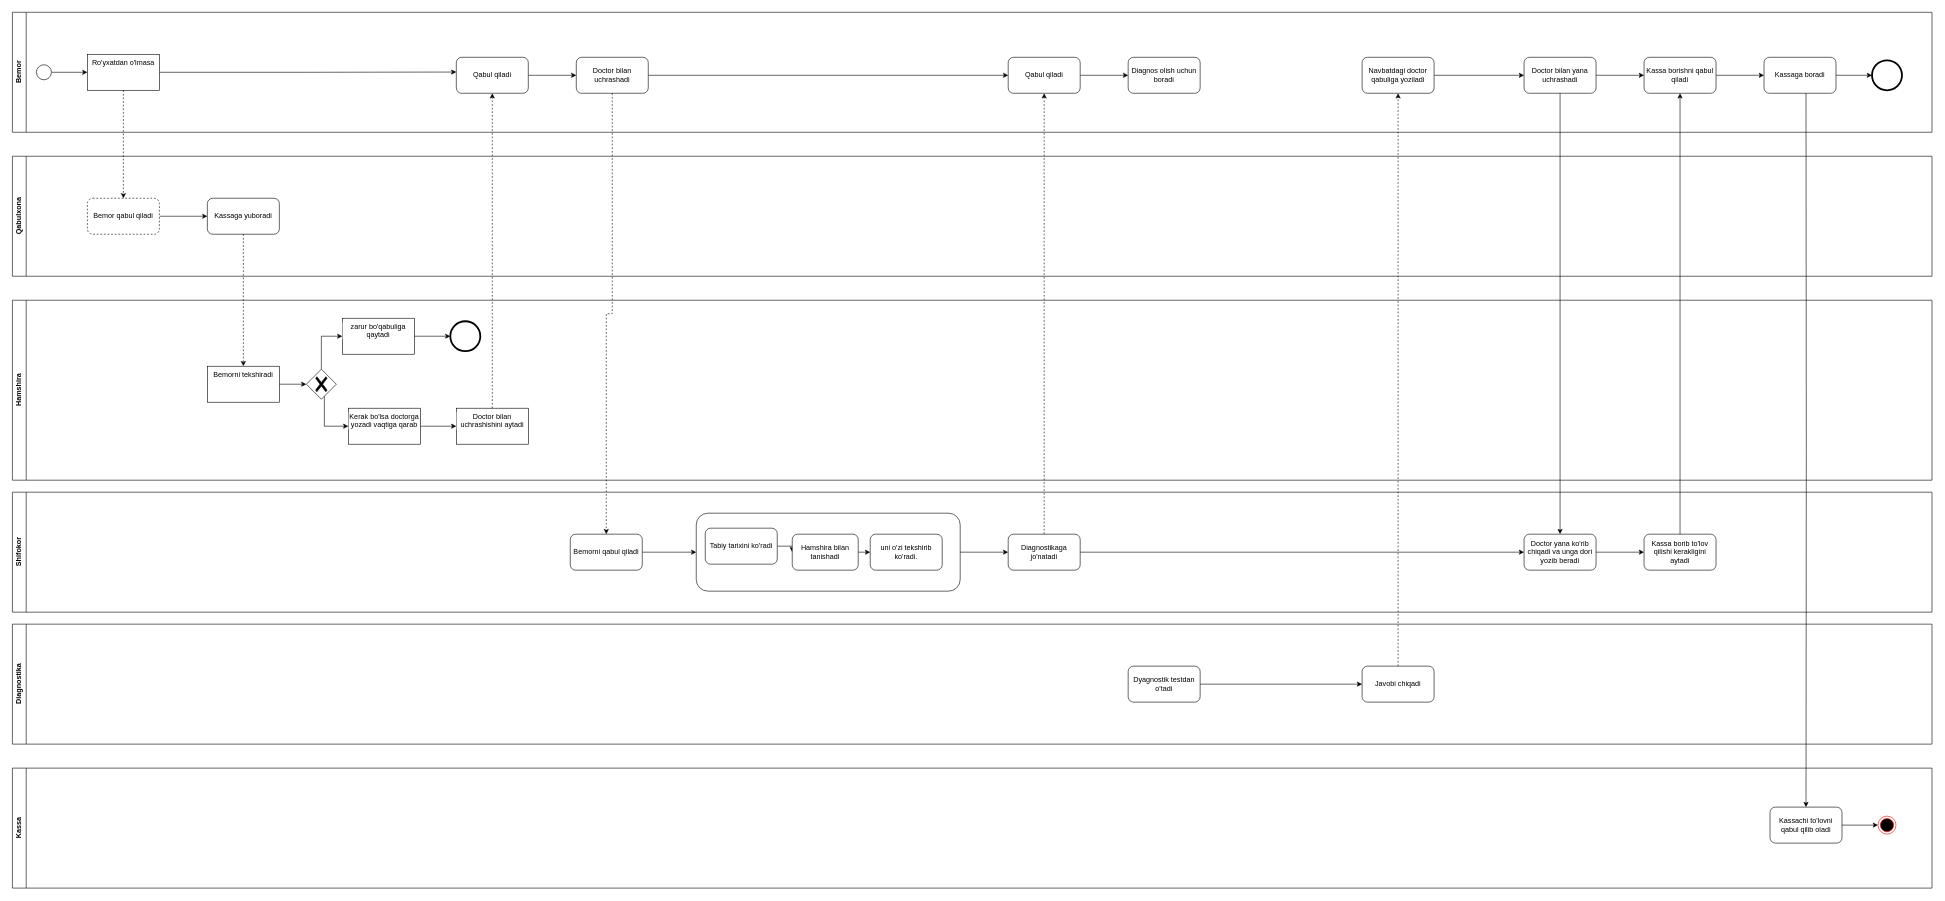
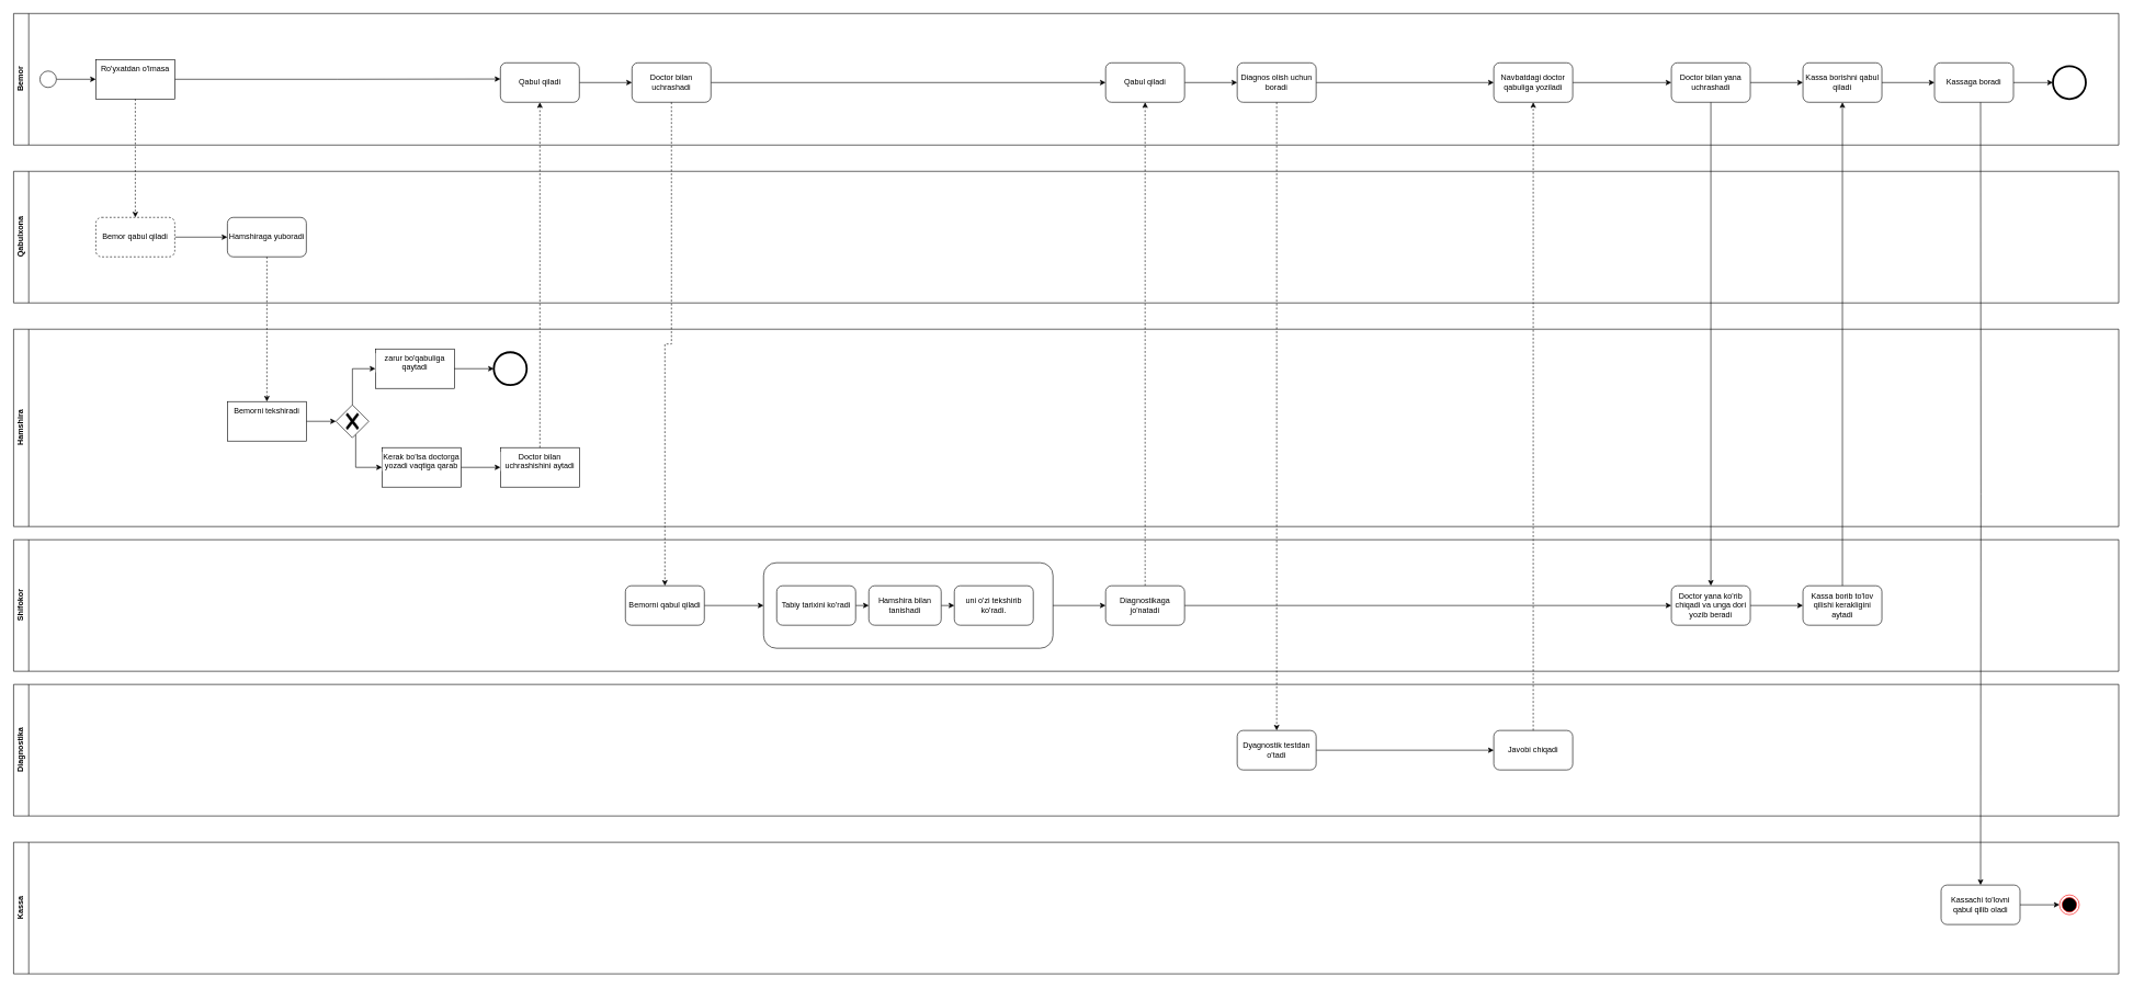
  <mxCell id="0" />
  <mxCell id="1" parent="0" />
  <mxCell id="2" value="Bemor" style="swimlane;horizontal=0;whiteSpace=wrap;html=1;" parent="1" vertex="1"><mxGeometry width="3200" height="200" as="geometry" x="20" y="20" /></mxCell>
  <mxCell id="3" value="" style="edgeStyle=orthogonalEdgeStyle;rounded=0;orthogonalLoop=1;jettySize=auto;html=1;" parent="2" source="4" target="6" edge="1"><mxGeometry relative="1" as="geometry" /></mxCell>
  <mxCell id="4" value="" style="points=[[0.145,0.145,0],[0.5,0,0],[0.855,0.145,0],[1,0.5,0],[0.855,0.855,0],[0.5,1,0],[0.145,0.855,0],[0,0.5,0]];shape=mxgraph.bpmn.event;html=1;verticalLabelPosition=bottom;labelBackgroundColor=#ffffff;verticalAlign=top;align=center;perimeter=ellipsePerimeter;outlineConnect=0;aspect=fixed;outline=standard;symbol=general;" parent="2" vertex="1"><mxGeometry x="40" y="87.5" width="25" height="25" as="geometry" /></mxCell>
  <mxCell id="5" style="edgeStyle=orthogonalEdgeStyle;rounded=0;orthogonalLoop=1;jettySize=auto;html=1;exitX=1;exitY=0.5;exitDx=0;exitDy=0;entryX=0;entryY=0.41;entryDx=0;entryDy=0;entryPerimeter=0;" parent="2" source="6" target="8" edge="1"><mxGeometry relative="1" as="geometry"><mxPoint x="750" y="99.615" as="targetPoint" /></mxGeometry></mxCell>
  <mxCell id="6" value="Ro'yxatdan o'lmasa" style="whiteSpace=wrap;html=1;verticalAlign=top;labelBackgroundColor=#ffffff;" parent="2" vertex="1"><mxGeometry x="125" y="70" width="120" height="60" as="geometry" /></mxCell>
  <mxCell id="7" value="" style="edgeStyle=orthogonalEdgeStyle;rounded=0;orthogonalLoop=1;jettySize=auto;html=1;" parent="2" source="8" target="10" edge="1"><mxGeometry relative="1" as="geometry" /></mxCell>
  <mxCell id="8" value="Qabul qiladi" style="rounded=1;whiteSpace=wrap;html=1;" parent="2" vertex="1"><mxGeometry x="740" y="75" width="120" height="60" as="geometry" /></mxCell>
  <mxCell id="9" value="" style="edgeStyle=orthogonalEdgeStyle;rounded=0;orthogonalLoop=1;jettySize=auto;html=1;" parent="2" source="10" target="12" edge="1"><mxGeometry relative="1" as="geometry" /></mxCell>
  <mxCell id="10" value="Doctor bilan uchrashadi" style="whiteSpace=wrap;html=1;rounded=1;" parent="2" vertex="1"><mxGeometry x="940" y="75" width="120" height="60" as="geometry" /></mxCell>
  <mxCell id="11" value="" style="edgeStyle=orthogonalEdgeStyle;rounded=0;orthogonalLoop=1;jettySize=auto;html=1;" parent="2" source="12" target="14" edge="1"><mxGeometry relative="1" as="geometry" /></mxCell>
  <mxCell id="12" value="Qabul qiladi" style="whiteSpace=wrap;html=1;rounded=1;" parent="2" vertex="1"><mxGeometry x="1660" y="75" width="120" height="60" as="geometry" /></mxCell>
+ <mxCell id="13" style="edgeStyle=orthogonalEdgeStyle;rounded=0;orthogonalLoop=1;jettySize=auto;html=1;exitX=1;exitY=0.5;exitDx=0;exitDy=0;entryX=0;entryY=0.5;entryDx=0;entryDy=0;" parent="2" source="14" target="16" edge="1"><mxGeometry relative="1" as="geometry"><mxPoint x="2240" y="105.333" as="targetPoint" /></mxGeometry></mxCell>
  <mxCell id="14" value="Diagnos olish uchun boradi" style="whiteSpace=wrap;html=1;rounded=1;" parent="2" vertex="1"><mxGeometry x="1860" y="75" width="120" height="60" as="geometry" /></mxCell>
  <mxCell id="15" value="" style="edgeStyle=orthogonalEdgeStyle;rounded=0;orthogonalLoop=1;jettySize=auto;html=1;" parent="2" source="16" target="18" edge="1"><mxGeometry relative="1" as="geometry" /></mxCell>
  <mxCell id="16" value="Navbatdagi doctor qabuliga yoziladi" style="rounded=1;whiteSpace=wrap;html=1;" parent="2" vertex="1"><mxGeometry x="2250" y="75" width="120" height="60" as="geometry" /></mxCell>
  <mxCell id="17" value="" style="edgeStyle=orthogonalEdgeStyle;rounded=0;orthogonalLoop=1;jettySize=auto;html=1;" parent="2" source="18" target="20" edge="1"><mxGeometry relative="1" as="geometry" /></mxCell>
  <mxCell id="18" value="Doctor bilan yana uchrashadi" style="whiteSpace=wrap;html=1;rounded=1;" parent="2" vertex="1"><mxGeometry x="2520" y="75" width="120" height="60" as="geometry" /></mxCell>
  <mxCell id="19" value="" style="edgeStyle=orthogonalEdgeStyle;rounded=0;orthogonalLoop=1;jettySize=auto;html=1;" parent="2" source="20" target="22" edge="1"><mxGeometry relative="1" as="geometry" /></mxCell>
  <mxCell id="20" value="Kassa borishni qabul qiladi" style="whiteSpace=wrap;html=1;rounded=1;" parent="2" vertex="1"><mxGeometry x="2720" y="75" width="120" height="60" as="geometry" /></mxCell>
  <mxCell id="21" style="edgeStyle=orthogonalEdgeStyle;rounded=0;orthogonalLoop=1;jettySize=auto;html=1;entryX=0;entryY=0.5;entryDx=0;entryDy=0;entryPerimeter=0;" edge="1" parent="2" source="22" target="23"><mxGeometry relative="1" as="geometry"><mxPoint x="3100" y="105" as="targetPoint" /></mxGeometry></mxCell>
  <mxCell id="22" value="Kassaga boradi" style="whiteSpace=wrap;html=1;rounded=1;" parent="2" vertex="1"><mxGeometry x="2920" y="75" width="120" height="60" as="geometry" /></mxCell>
  <mxCell id="23" value="" style="points=[[0.145,0.145,0],[0.5,0,0],[0.855,0.145,0],[1,0.5,0],[0.855,0.855,0],[0.5,1,0],[0.145,0.855,0],[0,0.5,0]];shape=mxgraph.bpmn.event;html=1;verticalLabelPosition=bottom;labelBackgroundColor=#ffffff;verticalAlign=top;align=center;perimeter=ellipsePerimeter;outlineConnect=0;aspect=fixed;outline=end;symbol=terminate2;" vertex="1" parent="2"><mxGeometry x="3100" y="80" width="50" height="50" as="geometry" /></mxCell>
  <mxCell id="24" value="Hamshira" style="swimlane;horizontal=0;whiteSpace=wrap;html=1;" parent="1" vertex="1"><mxGeometry y="500" width="3200" height="300" as="geometry" x="20" /></mxCell>
  <mxCell id="25" style="edgeStyle=orthogonalEdgeStyle;rounded=0;orthogonalLoop=1;jettySize=auto;html=1;exitX=1;exitY=0.5;exitDx=0;exitDy=0;" parent="24" source="26" target="29" edge="1"><mxGeometry relative="1" as="geometry" /></mxCell>
  <mxCell id="26" value="Bemorni tekshiradi" style="whiteSpace=wrap;html=1;verticalAlign=top;labelBackgroundColor=#ffffff;" parent="24" vertex="1"><mxGeometry x="325" y="110" width="120" height="60" as="geometry" /></mxCell>
  <mxCell id="27" value="" style="edgeStyle=orthogonalEdgeStyle;rounded=0;orthogonalLoop=1;jettySize=auto;html=1;" parent="24" source="29" target="30" edge="1"><mxGeometry relative="1" as="geometry"><Array as="points"><mxPoint x="515" y="60" /></Array></mxGeometry></mxCell>
  <mxCell id="28" value="" style="edgeStyle=orthogonalEdgeStyle;rounded=0;orthogonalLoop=1;jettySize=auto;html=1;" parent="24" source="29" target="33" edge="1"><mxGeometry relative="1" as="geometry"><Array as="points"><mxPoint x="520" y="210" /></Array></mxGeometry></mxCell>
  <mxCell id="29" value="" style="points=[[0.25,0.25,0],[0.5,0,0],[0.75,0.25,0],[1,0.5,0],[0.75,0.75,0],[0.5,1,0],[0.25,0.75,0],[0,0.5,0]];shape=mxgraph.bpmn.gateway2;html=1;verticalLabelPosition=bottom;labelBackgroundColor=#ffffff;verticalAlign=top;align=center;perimeter=rhombusPerimeter;outlineConnect=0;outline=none;symbol=none;gwType=exclusive;" parent="24" vertex="1"><mxGeometry x="490" y="115" width="50" height="50" as="geometry" /></mxCell>
  <mxCell id="30" value="zarur bo'qabuliga qaytadi" style="whiteSpace=wrap;html=1;verticalAlign=top;labelBackgroundColor=#ffffff;" parent="24" vertex="1"><mxGeometry x="550" y="30" width="120" height="60" as="geometry" /></mxCell>
  <mxCell id="31" style="edgeStyle=orthogonalEdgeStyle;rounded=0;orthogonalLoop=1;jettySize=auto;html=1;exitX=1;exitY=0.5;exitDx=0;exitDy=0;entryX=0;entryY=0.5;entryDx=0;entryDy=0;entryPerimeter=0;" parent="24" source="30" target="35" edge="1"><mxGeometry relative="1" as="geometry"><mxPoint x="730" y="60" as="targetPoint" /></mxGeometry></mxCell>
  <mxCell id="32" value="" style="edgeStyle=orthogonalEdgeStyle;rounded=0;orthogonalLoop=1;jettySize=auto;html=1;" parent="24" source="33" target="34" edge="1"><mxGeometry relative="1" as="geometry" /></mxCell>
  <mxCell id="33" value="Kerak bo'lsa doctorga yozadi vaqtiga qarab" style="whiteSpace=wrap;html=1;verticalAlign=top;labelBackgroundColor=#ffffff;" parent="24" vertex="1"><mxGeometry x="560" y="180" width="120" height="60" as="geometry" /></mxCell>
  <mxCell id="34" value="Doctor bilan uchrashishini aytadi" style="whiteSpace=wrap;html=1;verticalAlign=top;labelBackgroundColor=#ffffff;" parent="24" vertex="1"><mxGeometry x="740" y="180" width="120" height="60" as="geometry" /></mxCell>
  <mxCell id="35" value="" style="points=[[0.145,0.145,0],[0.5,0,0],[0.855,0.145,0],[1,0.5,0],[0.855,0.855,0],[0.5,1,0],[0.145,0.855,0],[0,0.5,0]];shape=mxgraph.bpmn.event;html=1;verticalLabelPosition=bottom;labelBackgroundColor=#ffffff;verticalAlign=top;align=center;perimeter=ellipsePerimeter;outlineConnect=0;aspect=fixed;outline=end;symbol=terminate2;" parent="24" vertex="1"><mxGeometry x="730" y="35" width="50" height="50" as="geometry" /></mxCell>
  <mxCell id="36" value="Shifokor" style="swimlane;horizontal=0;whiteSpace=wrap;html=1;" parent="1" vertex="1"><mxGeometry y="820" width="3200" height="200" as="geometry" x="20" /></mxCell>
  <mxCell id="37" value="" style="edgeStyle=orthogonalEdgeStyle;rounded=0;orthogonalLoop=1;jettySize=auto;html=1;" parent="36" source="38" target="39" edge="1"><mxGeometry relative="1" as="geometry" /></mxCell>
  <mxCell id="38" value="Bemorni qabul qiladi" style="rounded=1;whiteSpace=wrap;html=1;" parent="36" vertex="1"><mxGeometry x="930" y="70" width="120" height="60" as="geometry" /></mxCell>
  <mxCell id="39" value="" style="whiteSpace=wrap;html=1;rounded=1;" parent="36" vertex="1"><mxGeometry x="1140" y="35" width="440" height="130" as="geometry" /></mxCell>
  <mxCell id="40" style="edgeStyle=orthogonalEdgeStyle;rounded=0;orthogonalLoop=1;jettySize=auto;html=1;exitX=1;exitY=0.5;exitDx=0;exitDy=0;entryX=0;entryY=0.5;entryDx=0;entryDy=0;" parent="36" source="41" target="43" edge="1"><mxGeometry relative="1" as="geometry" /></mxCell>
- <mxCell id="41" value="Tabiy tarixini ko'radi" style="rounded=1;whiteSpace=wrap;html=1;" parent="36" vertex="1"><mxGeometry x="1155" y="60" width="120" height="60" as="geometry" /></mxCell>
+ <mxCell id="41" value="Tabiy tarixini ko'radi" style="rounded=1;whiteSpace=wrap;html=1;" parent="36" vertex="1"><mxGeometry x="1160" y="70" width="120" height="60" as="geometry" /></mxCell>
  <mxCell id="42" style="edgeStyle=orthogonalEdgeStyle;rounded=0;orthogonalLoop=1;jettySize=auto;html=1;exitX=1;exitY=0.5;exitDx=0;exitDy=0;entryX=0;entryY=0.5;entryDx=0;entryDy=0;" parent="36" source="43" target="44" edge="1"><mxGeometry relative="1" as="geometry" /></mxCell>
  <mxCell id="43" value="Hamshira bilan tanishadi" style="rounded=1;whiteSpace=wrap;html=1;" parent="36" vertex="1"><mxGeometry x="1300" y="70" width="110" height="60" as="geometry" /></mxCell>
  <mxCell id="44" value="uni o'zi tekshirib ko'radi." style="rounded=1;whiteSpace=wrap;html=1;" parent="36" vertex="1"><mxGeometry x="1430" y="70" width="120" height="60" as="geometry" /></mxCell>
  <mxCell id="45" value="" style="edgeStyle=orthogonalEdgeStyle;rounded=0;orthogonalLoop=1;jettySize=auto;html=1;" parent="36" source="46" target="47" edge="1"><mxGeometry relative="1" as="geometry" /></mxCell>
  <mxCell id="46" value="Doctor yana ko'rib chiqadi va unga dori yozib beradi" style="whiteSpace=wrap;html=1;rounded=1;" parent="36" vertex="1"><mxGeometry x="2520" y="70" width="120" height="60" as="geometry" /></mxCell>
  <mxCell id="47" value="Kassa borib to'lov qilishi kerakligini aytadi" style="whiteSpace=wrap;html=1;rounded=1;" parent="36" vertex="1"><mxGeometry x="2720" y="70" width="120" height="60" as="geometry" /></mxCell>
  <mxCell id="48" value="Qabulxona" style="swimlane;horizontal=0;whiteSpace=wrap;html=1;startSize=23;" parent="1" vertex="1"><mxGeometry y="260" width="3200" height="200" as="geometry" x="20" /></mxCell>
  <mxCell id="49" value="" style="edgeStyle=orthogonalEdgeStyle;rounded=0;orthogonalLoop=1;jettySize=auto;html=1;" parent="48" source="50" target="51" edge="1"><mxGeometry relative="1" as="geometry" /></mxCell>
  <mxCell id="50" value="Bemor qabul qiladi" style="rounded=1;whiteSpace=wrap;html=1;dashed=1;" parent="48" vertex="1"><mxGeometry x="125" y="70" width="120" height="60" as="geometry" /></mxCell>
- <mxCell id="51" value="Kassaga yuboradi" style="whiteSpace=wrap;html=1;rounded=1;" parent="48" vertex="1"><mxGeometry x="325" y="70" width="120" height="60" as="geometry" /></mxCell>
+ <mxCell id="51" value="Hamshiraga yuboradi" style="whiteSpace=wrap;html=1;rounded=1;" parent="48" vertex="1"><mxGeometry x="325" y="70" width="120" height="60" as="geometry" /></mxCell>
  <mxCell id="52" value="Diagnostika" style="swimlane;horizontal=0;whiteSpace=wrap;html=1;" parent="1" vertex="1"><mxGeometry y="1040" width="3200" height="200" as="geometry" x="20" /></mxCell>
  <mxCell id="53" value="" style="edgeStyle=orthogonalEdgeStyle;rounded=0;orthogonalLoop=1;jettySize=auto;html=1;" parent="52" source="54" target="55" edge="1"><mxGeometry relative="1" as="geometry" /></mxCell>
  <mxCell id="54" value="Dyagnostik testdan o'tadi" style="rounded=1;whiteSpace=wrap;html=1;" parent="52" vertex="1"><mxGeometry x="1860" y="70" width="120" height="60" as="geometry" /></mxCell>
  <mxCell id="55" value="Javobi chiqadi" style="whiteSpace=wrap;html=1;rounded=1;" parent="52" vertex="1"><mxGeometry x="2250" y="70" width="120" height="60" as="geometry" /></mxCell>
  <mxCell id="56" value="Kassa" style="swimlane;horizontal=0;whiteSpace=wrap;html=1;" parent="1" vertex="1"><mxGeometry y="1280" width="3200" height="200" as="geometry" x="20" /></mxCell>
  <mxCell id="57" style="edgeStyle=orthogonalEdgeStyle;rounded=0;orthogonalLoop=1;jettySize=auto;html=1;entryX=0;entryY=0.5;entryDx=0;entryDy=0;" parent="56" source="58" target="60" edge="1"><mxGeometry relative="1" as="geometry" /></mxCell>
  <mxCell id="58" value="Kassachi to'lovni qabul qilib oladi" style="whiteSpace=wrap;html=1;rounded=1;" parent="56" vertex="1"><mxGeometry x="2930" y="65" width="120" height="60" as="geometry" /></mxCell>
  <mxCell id="59" value="" style="edgeStyle=orthogonalEdgeStyle;rounded=0;orthogonalLoop=1;jettySize=auto;html=1;exitX=0.5;exitY=1;exitDx=0;exitDy=0;" parent="56" target="58" edge="1"><mxGeometry relative="1" as="geometry"><mxPoint x="2990" y="-1125" as="sourcePoint" /></mxGeometry></mxCell>
  <mxCell id="60" value="" style="ellipse;html=1;shape=endState;fillColor=#000000;strokeColor=#ff0000;" parent="56" vertex="1"><mxGeometry x="3110" y="80" width="30" height="30" as="geometry" /></mxCell>
  <mxCell id="61" style="edgeStyle=orthogonalEdgeStyle;rounded=0;orthogonalLoop=1;jettySize=auto;html=1;exitX=0.5;exitY=1;exitDx=0;exitDy=0;dashed=1;" parent="1" source="6" target="50" edge="1"><mxGeometry relative="1" as="geometry" /></mxCell>
  <mxCell id="62" style="edgeStyle=orthogonalEdgeStyle;rounded=0;orthogonalLoop=1;jettySize=auto;html=1;exitX=0.5;exitY=1;exitDx=0;exitDy=0;entryX=0.5;entryY=0;entryDx=0;entryDy=0;dashed=1;" parent="1" source="51" target="26" edge="1"><mxGeometry relative="1" as="geometry" /></mxCell>
  <mxCell id="63" style="edgeStyle=orthogonalEdgeStyle;rounded=0;orthogonalLoop=1;jettySize=auto;html=1;exitX=0.5;exitY=0;exitDx=0;exitDy=0;entryX=0.5;entryY=1;entryDx=0;entryDy=0;dashed=1;" parent="1" source="34" target="8" edge="1"><mxGeometry relative="1" as="geometry" /></mxCell>
  <mxCell id="64" style="edgeStyle=orthogonalEdgeStyle;rounded=0;orthogonalLoop=1;jettySize=auto;html=1;exitX=0.5;exitY=1;exitDx=0;exitDy=0;entryX=0.5;entryY=0;entryDx=0;entryDy=0;dashed=1;" parent="1" source="10" target="38" edge="1"><mxGeometry relative="1" as="geometry" /></mxCell>
  <mxCell id="65" style="edgeStyle=orthogonalEdgeStyle;rounded=0;orthogonalLoop=1;jettySize=auto;html=1;exitX=0.5;exitY=0;exitDx=0;exitDy=0;entryX=0.5;entryY=1;entryDx=0;entryDy=0;dashed=1;" parent="1" source="67" target="12" edge="1"><mxGeometry relative="1" as="geometry" /></mxCell>
  <mxCell id="66" value="" style="edgeStyle=orthogonalEdgeStyle;rounded=0;orthogonalLoop=1;jettySize=auto;html=1;" parent="1" source="67" target="46" edge="1"><mxGeometry relative="1" as="geometry" /></mxCell>
  <mxCell id="67" value="Diagnostikaga jo'natadi" style="whiteSpace=wrap;html=1;rounded=1;" parent="1" vertex="1"><mxGeometry x="1680" y="890" width="120" height="60" as="geometry" /></mxCell>
  <mxCell id="68" value="" style="edgeStyle=orthogonalEdgeStyle;rounded=0;orthogonalLoop=1;jettySize=auto;html=1;" parent="1" source="39" target="67" edge="1"><mxGeometry relative="1" as="geometry" /></mxCell>
+ <mxCell id="69" style="edgeStyle=orthogonalEdgeStyle;rounded=0;orthogonalLoop=1;jettySize=auto;html=1;exitX=0.5;exitY=1;exitDx=0;exitDy=0;entryX=0.5;entryY=0;entryDx=0;entryDy=0;dashed=1;" parent="1" source="14" target="54" edge="1"><mxGeometry relative="1" as="geometry" /></mxCell>
  <mxCell id="70" style="edgeStyle=orthogonalEdgeStyle;rounded=0;orthogonalLoop=1;jettySize=auto;html=1;exitX=0.5;exitY=0;exitDx=0;exitDy=0;entryX=0.5;entryY=1;entryDx=0;entryDy=0;dashed=1;" parent="1" source="55" target="16" edge="1"><mxGeometry relative="1" as="geometry" /></mxCell>
  <mxCell id="71" style="edgeStyle=orthogonalEdgeStyle;rounded=0;orthogonalLoop=1;jettySize=auto;html=1;" parent="1" source="18" target="46" edge="1"><mxGeometry relative="1" as="geometry" /></mxCell>
  <mxCell id="72" style="edgeStyle=orthogonalEdgeStyle;rounded=0;orthogonalLoop=1;jettySize=auto;html=1;entryX=0.5;entryY=1;entryDx=0;entryDy=0;" parent="1" source="47" target="20" edge="1"><mxGeometry relative="1" as="geometry" /></mxCell>
